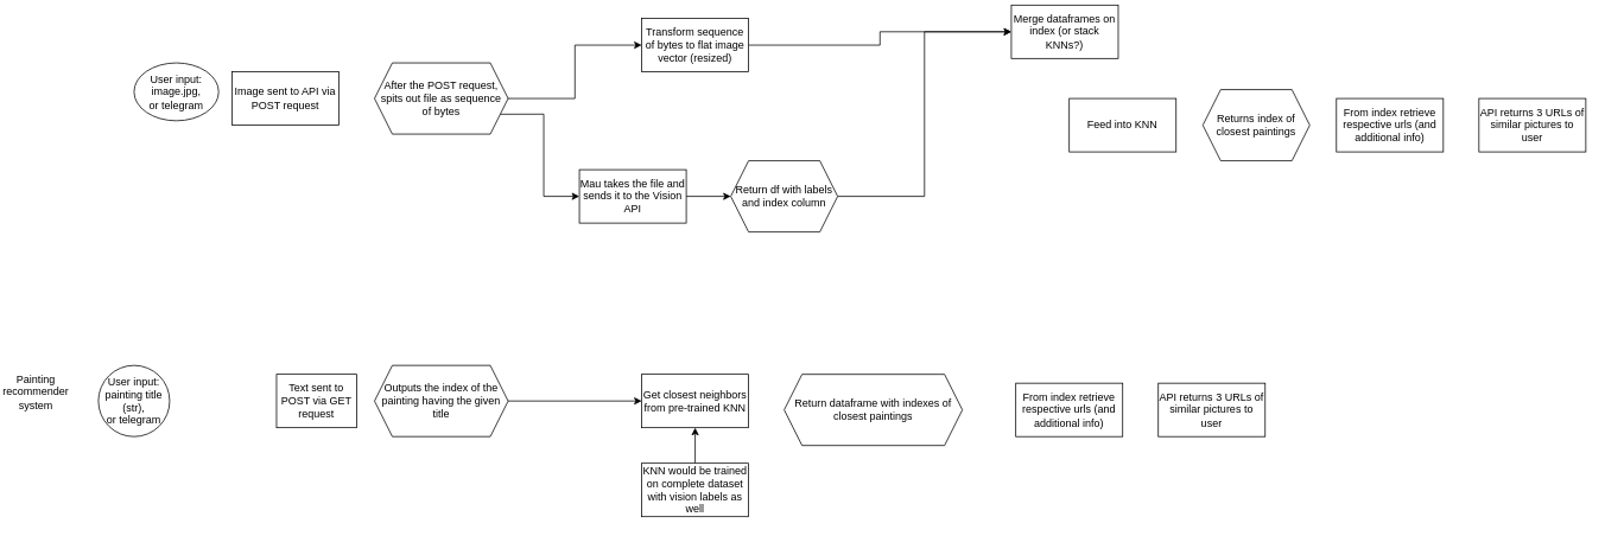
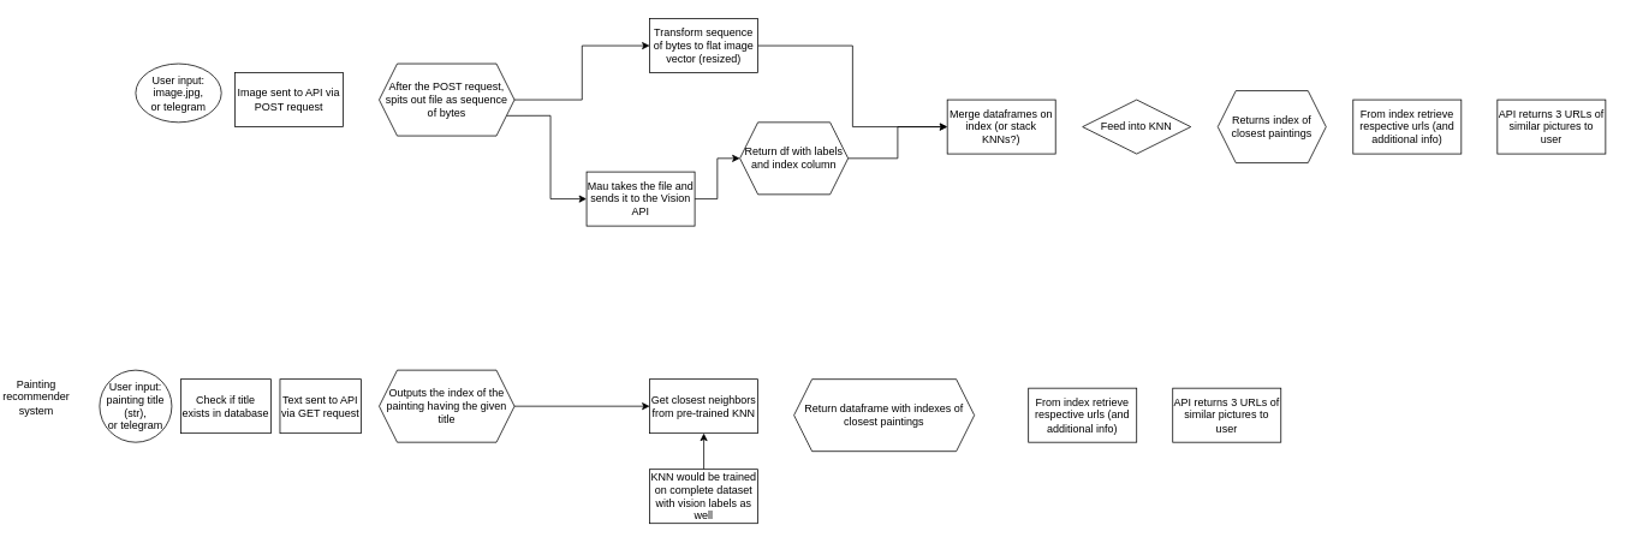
  <mxCell id="0" />
  <mxCell id="1" parent="0" />
  <mxCell id="2" value="Image sent to API via POST request" style="rounded=0;whiteSpace=wrap;html=1;" vertex="1" parent="1"><mxGeometry x="260" y="80" width="120" height="60" as="geometry" /></mxCell>
  <mxCell id="3" value="User input: image.jpg,&lt;br&gt;or telegram" style="ellipse;whiteSpace=wrap;html=1;aspect=fixed;" vertex="1" parent="1"><mxGeometry x="150" y="70" width="95" height="65" as="geometry" /></mxCell>
  <mxCell id="4" value="API returns 3 URLs of similar pictures to user" style="rounded=0;whiteSpace=wrap;html=1;" vertex="1" parent="1"><mxGeometry x="1660" y="110" width="120" height="60" as="geometry" /></mxCell>
  <mxCell id="5" style="edgeStyle=orthogonalEdgeStyle;rounded=0;orthogonalLoop=1;jettySize=auto;html=1;exitX=1;exitY=0.5;exitDx=0;exitDy=0;entryX=0;entryY=0.5;entryDx=0;entryDy=0;" edge="1" parent="1" source="7" target="13"><mxGeometry relative="1" as="geometry" /></mxCell>
  <mxCell id="6" style="edgeStyle=orthogonalEdgeStyle;rounded=0;orthogonalLoop=1;jettySize=auto;html=1;exitX=1;exitY=0.75;exitDx=0;exitDy=0;entryX=0;entryY=0.5;entryDx=0;entryDy=0;" edge="1" parent="1" source="7" target="9"><mxGeometry relative="1" as="geometry" /></mxCell>
  <mxCell id="7" value="After the POST request, spits out file as sequence of bytes" style="shape=hexagon;perimeter=hexagonPerimeter2;whiteSpace=wrap;html=1;fixedSize=1;" vertex="1" parent="1"><mxGeometry x="420" y="70" width="150" height="80" as="geometry" /></mxCell>
  <mxCell id="8" style="edgeStyle=orthogonalEdgeStyle;rounded=0;orthogonalLoop=1;jettySize=auto;html=1;exitX=1;exitY=0.5;exitDx=0;exitDy=0;entryX=0;entryY=0.5;entryDx=0;entryDy=0;" edge="1" parent="1" source="9" target="11"><mxGeometry relative="1" as="geometry" /></mxCell>
  <mxCell id="9" value="Mau takes the file and sends it to the Vision API" style="rounded=0;whiteSpace=wrap;html=1;" vertex="1" parent="1"><mxGeometry x="650" y="190" width="120" height="60" as="geometry" /></mxCell>
  <mxCell id="10" style="edgeStyle=orthogonalEdgeStyle;rounded=0;orthogonalLoop=1;jettySize=auto;html=1;exitX=1;exitY=0.5;exitDx=0;exitDy=0;entryX=0;entryY=0.5;entryDx=0;entryDy=0;" edge="1" parent="1" source="11" target="14"><mxGeometry relative="1" as="geometry" /></mxCell>
- <mxCell id="11" value="Return df with labels and index column" style="shape=hexagon;perimeter=hexagonPerimeter2;whiteSpace=wrap;html=1;fixedSize=1;" vertex="1" parent="1"><mxGeometry x="820" y="180" width="120" height="80" as="geometry" /></mxCell>
+ <mxCell id="11" value="Return df with labels and index column" style="shape=hexagon;perimeter=hexagonPerimeter2;whiteSpace=wrap;html=1;fixedSize=1;" vertex="1" parent="1"><mxGeometry x="820" y="135" width="120" height="80" as="geometry" /></mxCell>
  <mxCell id="12" style="edgeStyle=orthogonalEdgeStyle;rounded=0;orthogonalLoop=1;jettySize=auto;html=1;exitX=1;exitY=0.5;exitDx=0;exitDy=0;entryX=0;entryY=0.5;entryDx=0;entryDy=0;" edge="1" parent="1" source="13" target="14"><mxGeometry relative="1" as="geometry" /></mxCell>
  <mxCell id="13" value="Transform sequence of bytes to flat image vector (resized)" style="rounded=0;whiteSpace=wrap;html=1;" vertex="1" parent="1"><mxGeometry x="720" y="20" width="120" height="60" as="geometry" /></mxCell>
- <mxCell id="14" value="Merge dataframes on index (or stack KNNs?)" style="rounded=0;whiteSpace=wrap;html=1;" vertex="1" parent="1"><mxGeometry x="1135" y="5" width="120" height="60" as="geometry" /></mxCell>
- <mxCell id="15" value="Feed into KNN" style="rounded=0;whiteSpace=wrap;html=1;" vertex="1" parent="1"><mxGeometry x="1200" y="110" width="120" height="60" as="geometry" /></mxCell>
+ <mxCell id="14" value="Merge dataframes on index (or stack KNNs?)" style="rounded=0;whiteSpace=wrap;html=1;" vertex="1" parent="1"><mxGeometry x="1050" y="110" width="120" height="60" as="geometry" /></mxCell>
+ <mxCell id="15" value="Feed into KNN" style="rhombus;whiteSpace=wrap;html=1;" vertex="1" parent="1"><mxGeometry x="1200" y="110" width="120" height="60" as="geometry" /></mxCell>
  <mxCell id="16" value="Returns index of closest paintings" style="shape=hexagon;perimeter=hexagonPerimeter2;whiteSpace=wrap;html=1;fixedSize=1;" vertex="1" parent="1"><mxGeometry x="1350" y="100" width="120" height="80" as="geometry" /></mxCell>
  <mxCell id="17" value="From index retrieve respective urls (and additional info)" style="rounded=0;whiteSpace=wrap;html=1;" vertex="1" parent="1"><mxGeometry x="1500" y="110" width="120" height="60" as="geometry" /></mxCell>
- <mxCell id="18" value="Text sent to POST via GET request" style="rounded=0;whiteSpace=wrap;html=1;" vertex="1" parent="1"><mxGeometry x="310" y="420" width="90" height="60" as="geometry" /></mxCell>
+ <mxCell id="18" value="Text sent to API via GET request" style="rounded=0;whiteSpace=wrap;html=1;" vertex="1" parent="1"><mxGeometry x="310" y="420" width="90" height="60" as="geometry" /></mxCell>
  <mxCell id="19" value="Painting recommender system" style="text;html=1;strokeColor=none;fillColor=none;align=center;verticalAlign=middle;whiteSpace=wrap;rounded=0;" vertex="1" parent="1"><mxGeometry x="20" y="430" width="40" height="20" as="geometry" /></mxCell>
  <mxCell id="20" value="User input: painting title (str),&lt;br&gt;or telegram" style="ellipse;whiteSpace=wrap;html=1;aspect=fixed;" vertex="1" parent="1"><mxGeometry x="110" y="410" width="80" height="80" as="geometry" /></mxCell>
  <mxCell id="21" value="API returns 3 URLs of similar pictures to user" style="rounded=0;whiteSpace=wrap;html=1;" vertex="1" parent="1"><mxGeometry x="1300" y="430" width="120" height="60" as="geometry" /></mxCell>
  <mxCell id="22" style="edgeStyle=orthogonalEdgeStyle;rounded=0;orthogonalLoop=1;jettySize=auto;html=1;exitX=1;exitY=0.5;exitDx=0;exitDy=0;entryX=0;entryY=0.5;entryDx=0;entryDy=0;" edge="1" parent="1" source="23" target="24"><mxGeometry relative="1" as="geometry" /></mxCell>
  <mxCell id="23" value="Outputs the index of the painting having the given title" style="shape=hexagon;perimeter=hexagonPerimeter2;whiteSpace=wrap;html=1;fixedSize=1;" vertex="1" parent="1"><mxGeometry x="420" y="410" width="150" height="80" as="geometry" /></mxCell>
  <mxCell id="24" value="Get closest neighbors from pre-trained KNN" style="rounded=0;whiteSpace=wrap;html=1;" vertex="1" parent="1"><mxGeometry x="720" y="420" width="120" height="60" as="geometry" /></mxCell>
  <mxCell id="25" value="From index retrieve respective urls (and additional info)" style="rounded=0;whiteSpace=wrap;html=1;" vertex="1" parent="1"><mxGeometry x="1140" y="430" width="120" height="60" as="geometry" /></mxCell>
+ <mxCell id="26" value="Check if title exists in database" style="rounded=0;whiteSpace=wrap;html=1;" vertex="1" parent="1"><mxGeometry x="200" y="420" width="100" height="60" as="geometry" /></mxCell>
  <mxCell id="27" style="edgeStyle=orthogonalEdgeStyle;rounded=0;orthogonalLoop=1;jettySize=auto;html=1;exitX=0.5;exitY=0;exitDx=0;exitDy=0;entryX=0.5;entryY=1;entryDx=0;entryDy=0;" edge="1" parent="1" source="28" target="24"><mxGeometry relative="1" as="geometry" /></mxCell>
  <mxCell id="28" value="KNN would be trained on complete dataset with vision labels as well" style="rounded=0;whiteSpace=wrap;html=1;" vertex="1" parent="1"><mxGeometry x="720" y="520" width="120" height="60" as="geometry" /></mxCell>
  <mxCell id="29" value="Return dataframe with indexes of closest paintings" style="shape=hexagon;perimeter=hexagonPerimeter2;whiteSpace=wrap;html=1;fixedSize=1;" vertex="1" parent="1"><mxGeometry x="880" y="420" width="200" height="80" as="geometry" /></mxCell>
